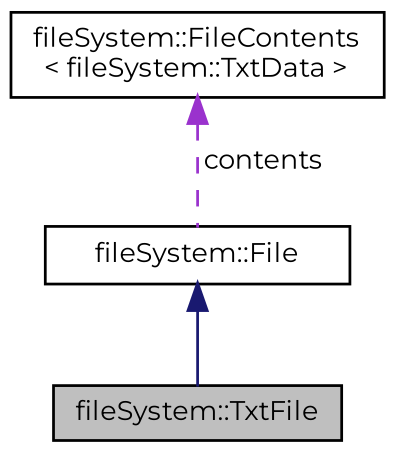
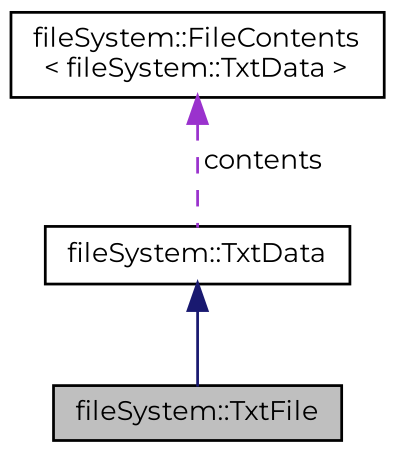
  digraph {
    fontname=Montserrat
    node [color=black fillcolor=white fontname=Montserrat fontsize=10 shape=record style=filled]
    edge [dir=back fontname=Montserrat fontsize=10 labelfontname=Helvetica labelfontsize=10]
    n1 [fillcolor=grey75 fontcolor=black height=0.2 label="fileSystem::TxtFile" width=0.4]
-   n2 [height=0.2 label="fileSystem::File" width=0.4]
+   n2 [height=0.2 label="fileSystem::TxtData" width=0.4]
    n3 [height=0.2 label="fileSystem::FileContents\l\< fileSystem::TxtData \>" width=0.4]
    n2 -> n1 [color=midnightblue style=solid]
    n3 -> n2 [color=darkorchid3 label=" contents" style=dashed]
  }
